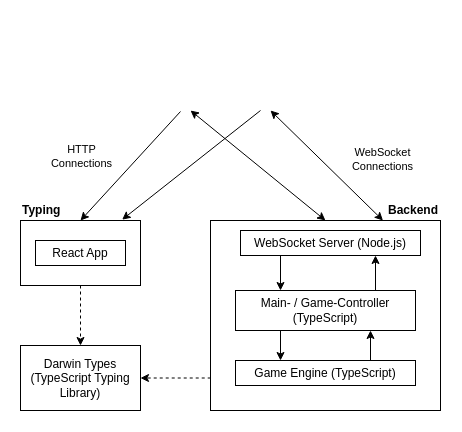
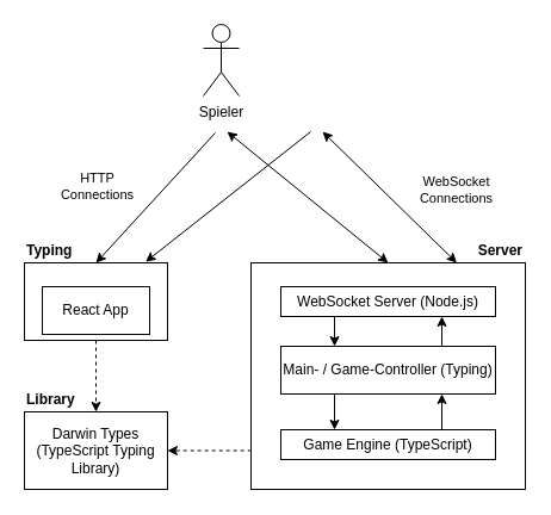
  <mxCell id="0" />
  <mxCell id="1" parent="0" />
  <mxCell id="2" value="" style="endArrow=none;startArrow=classic;html=1;startFill=1;exitX=0.5;exitY=0;exitDx=0;exitDy=0;endFill=0;" edge="1" parent="1" source="11"><mxGeometry width="50" height="50" relative="1" as="geometry"><mxPoint x="80" y="210" as="sourcePoint" /><mxPoint x="180" y="111" as="targetPoint" /></mxGeometry></mxCell>
  <mxCell id="3" value="" style="endArrow=classic;html=1;entryX=0.75;entryY=0;entryDx=0;entryDy=0;startArrow=classic;startFill=1;" edge="1" parent="1" target="10"><mxGeometry width="50" height="50" relative="1" as="geometry"><mxPoint x="270" y="110" as="sourcePoint" /><mxPoint x="310" y="200" as="targetPoint" /></mxGeometry></mxCell>
  <mxCell id="4" value="WebSocket &lt;br&gt;Connections" style="edgeLabel;html=1;align=center;verticalAlign=middle;resizable=0;points=[];labelBackgroundColor=none;" vertex="1" connectable="0" parent="3"><mxGeometry x="0.266" y="2" relative="1" as="geometry"><mxPoint x="38.56" y="-19.67" as="offset" /></mxGeometry></mxCell>
  <mxCell id="5" value="" style="endArrow=none;startArrow=classic;html=1;startFill=1;exitX=0.847;exitY=-0.013;exitDx=0;exitDy=0;exitPerimeter=0;endFill=0;" edge="1" parent="1" source="11"><mxGeometry width="50" height="50" relative="1" as="geometry"><mxPoint x="140" y="210" as="sourcePoint" /><mxPoint x="260" y="110" as="targetPoint" /></mxGeometry></mxCell>
  <mxCell id="6" value="HTTP&lt;br&gt;Connections" style="edgeLabel;html=1;align=center;verticalAlign=middle;resizable=0;points=[];labelBackgroundColor=none;" vertex="1" connectable="0" parent="5"><mxGeometry x="0.209" y="-2" relative="1" as="geometry"><mxPoint x="-126.26" y="1.06" as="offset" /></mxGeometry></mxCell>
  <mxCell id="7" value="" style="group" vertex="1" connectable="0" parent="1"><mxGeometry x="170" y="20" width="120" height="60" as="geometry" /></mxCell>
+ <mxCell id="8" value="Spieler" style="shape=umlActor;verticalLabelPosition=bottom;labelBackgroundColor=#ffffff;verticalAlign=top;html=1;" vertex="1" parent="7"><mxGeometry width="30" height="60" as="geometry" /></mxCell>
  <mxCell id="9" value="" style="group" vertex="1" connectable="0" parent="1"><mxGeometry x="20" y="200" width="420" height="210" as="geometry" /></mxCell>
  <mxCell id="10" value="" style="rounded=0;whiteSpace=wrap;html=1;fillColor=none;" vertex="1" parent="9"><mxGeometry x="190" y="20" width="230" height="190" as="geometry" /></mxCell>
  <mxCell id="11" value="" style="rounded=1;whiteSpace=wrap;html=1;fillColor=none;verticalAlign=top;arcSize=0;" vertex="1" parent="9"><mxGeometry y="20" width="120" height="65" as="geometry" /></mxCell>
  <mxCell id="12" style="edgeStyle=none;rounded=0;orthogonalLoop=1;jettySize=auto;html=1;exitX=0.5;exitY=0;exitDx=0;exitDy=0;startArrow=none;startFill=0;endArrow=none;endFill=0;" edge="1" parent="9"><mxGeometry relative="1" as="geometry"><mxPoint x="277.5" as="sourcePoint" /><mxPoint x="277.5" as="targetPoint" /></mxGeometry></mxCell>
- <mxCell id="13" value="WebSocket Server (Node.js)" style="rounded=1;whiteSpace=wrap;html=1;fillColor=none;arcSize=0;" vertex="1" parent="9"><mxGeometry x="220" y="30" width="180" height="25" as="geometry" /></mxCell>
+ <mxCell id="13" value="WebSocket Server (Node.js)" style="rounded=1;whiteSpace=wrap;html=1;fillColor=none;arcSize=0;" vertex="1" parent="9"><mxGeometry x="215" y="40" width="180" height="25" as="geometry" /></mxCell>
  <mxCell id="14" style="edgeStyle=orthogonalEdgeStyle;rounded=0;orthogonalLoop=1;jettySize=auto;html=1;exitX=0.75;exitY=0;exitDx=0;exitDy=0;entryX=0.75;entryY=1;entryDx=0;entryDy=0;" edge="1" parent="9" source="15" target="13"><mxGeometry relative="1" as="geometry" /></mxCell>
- <mxCell id="15" value="Main- / Game-Controller (TypeScript)" style="rounded=1;whiteSpace=wrap;html=1;fillColor=none;arcSize=0;" vertex="1" parent="9"><mxGeometry x="215" y="90" width="180" height="40" as="geometry" /></mxCell>
+ <mxCell id="15" value="Main- / Game-Controller (Typing)" style="rounded=1;whiteSpace=wrap;html=1;fillColor=none;arcSize=0;" vertex="1" parent="9"><mxGeometry x="215" y="90" width="180" height="40" as="geometry" /></mxCell>
  <mxCell id="16" style="edgeStyle=orthogonalEdgeStyle;rounded=0;orthogonalLoop=1;jettySize=auto;html=1;exitX=0.25;exitY=1;exitDx=0;exitDy=0;entryX=0.25;entryY=0;entryDx=0;entryDy=0;" edge="1" parent="9" source="13" target="15"><mxGeometry relative="1" as="geometry" /></mxCell>
  <mxCell id="17" style="edgeStyle=orthogonalEdgeStyle;rounded=0;orthogonalLoop=1;jettySize=auto;html=1;exitX=0.75;exitY=0;exitDx=0;exitDy=0;entryX=0.75;entryY=1;entryDx=0;entryDy=0;" edge="1" parent="9" source="18" target="15"><mxGeometry relative="1" as="geometry" /></mxCell>
  <mxCell id="18" value="Game Engine (TypeScript)" style="whiteSpace=wrap;html=1;fillColor=none;arcSize=0;rounded=0;" vertex="1" parent="9"><mxGeometry x="215" y="160" width="180" height="25" as="geometry" /></mxCell>
  <mxCell id="19" style="edgeStyle=orthogonalEdgeStyle;rounded=0;orthogonalLoop=1;jettySize=auto;html=1;exitX=0.25;exitY=1;exitDx=0;exitDy=0;entryX=0.25;entryY=0;entryDx=0;entryDy=0;" edge="1" parent="9" source="15" target="18"><mxGeometry relative="1" as="geometry" /></mxCell>
- <mxCell id="20" value="React App" style="rounded=1;whiteSpace=wrap;html=1;fillColor=none;arcSize=0;" vertex="1" parent="9"><mxGeometry x="15" y="40" width="90" height="25" as="geometry" /></mxCell>
+ <mxCell id="20" value="React App" style="rounded=1;whiteSpace=wrap;html=1;fillColor=none;arcSize=0;" vertex="1" parent="9"><mxGeometry x="15" y="40" width="90" height="40" as="geometry" /></mxCell>
  <mxCell id="21" value="Darwin Types&lt;br&gt;(TypeScript Typing Library)" style="whiteSpace=wrap;html=1;fillColor=none;verticalAlign=middle;arcSize=0;rounded=0;" vertex="1" parent="9"><mxGeometry y="145" width="120" height="65" as="geometry" /></mxCell>
  <mxCell id="22" value="" style="endArrow=classic;html=1;entryX=0.5;entryY=0;entryDx=0;entryDy=0;exitX=0.5;exitY=1;exitDx=0;exitDy=0;dashed=1;" edge="1" parent="9" source="11" target="21"><mxGeometry width="50" height="50" relative="1" as="geometry"><mxPoint x="90" y="120" as="sourcePoint" /><mxPoint x="110" y="110" as="targetPoint" /></mxGeometry></mxCell>
  <mxCell id="23" value="" style="endArrow=classic;html=1;entryX=1;entryY=0.5;entryDx=0;entryDy=0;exitX=0.001;exitY=0.829;exitDx=0;exitDy=0;dashed=1;exitPerimeter=0;" edge="1" parent="9" source="10" target="21"><mxGeometry width="50" height="50" relative="1" as="geometry"><mxPoint x="70" y="95.0" as="sourcePoint" /><mxPoint x="70" y="155" as="targetPoint" /></mxGeometry></mxCell>
  <mxCell id="24" value="Typing" style="text;html=1;strokeColor=none;fillColor=none;align=left;verticalAlign=middle;whiteSpace=wrap;rounded=0;labelBackgroundColor=none;fontStyle=1" vertex="1" parent="9"><mxGeometry width="40" height="20" as="geometry" /></mxCell>
- <mxCell id="25" value="Backend" style="text;html=1;strokeColor=none;fillColor=none;align=right;verticalAlign=middle;whiteSpace=wrap;rounded=0;labelBackgroundColor=none;fontStyle=1" vertex="1" parent="9"><mxGeometry x="370" width="50" height="20" as="geometry" /></mxCell>
+ <mxCell id="25" value="Server" style="text;html=1;strokeColor=none;fillColor=none;align=right;verticalAlign=middle;whiteSpace=wrap;rounded=0;labelBackgroundColor=none;fontStyle=1" vertex="1" parent="9"><mxGeometry x="370" width="50" height="20" as="geometry" /></mxCell>
+ <mxCell id="26" value="Library" style="text;html=1;strokeColor=none;fillColor=none;align=left;verticalAlign=middle;whiteSpace=wrap;rounded=0;labelBackgroundColor=none;fontStyle=1" vertex="1" parent="9"><mxGeometry y="125" width="40" height="20" as="geometry" /></mxCell>
  <mxCell id="27" value="" style="endArrow=classic;html=1;entryX=0.5;entryY=0;entryDx=0;entryDy=0;startArrow=classic;startFill=1;" edge="1" parent="1" target="10"><mxGeometry width="50" height="50" relative="1" as="geometry"><mxPoint x="190" y="110" as="sourcePoint" /><mxPoint x="279.11" y="230" as="targetPoint" /></mxGeometry></mxCell>
